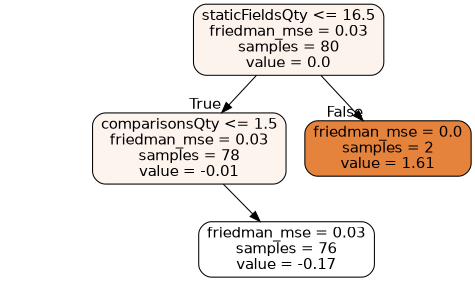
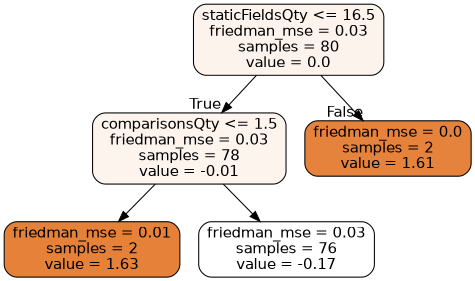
  digraph {
    node [color=black fontname=helvetica shape=box style="filled, rounded"]
    edge [fontname=helvetica]
    n1 [fillcolor="#fdf3ed" label="staticFieldsQty <= 16.5\nfriedman_mse = 0.03\nsamples = 80\nvalue = 0.0"]
    n2 [fillcolor="#fdf4ee" label="comparisonsQty <= 1.5\nfriedman_mse = 0.03\nsamples = 78\nvalue = -0.01"]
    n3 [fillcolor="#e5823b" label="friedman_mse = 0.0\nsamples = 2\nvalue = 1.61"]
+   n4 [fillcolor="#e58139" label="friedman_mse = 0.01\nsamples = 2\nvalue = 1.63"]
    n5 [fillcolor="#ffffff" label="friedman_mse = 0.03\nsamples = 76\nvalue = -0.17"]
    n1 -> n2 [headlabel=True labelangle=45 labeldistance=2.5]
    n1 -> n3 [headlabel=False labelangle=-45 labeldistance=2.5]
+   n2 -> n4
    n2 -> n5
  }
